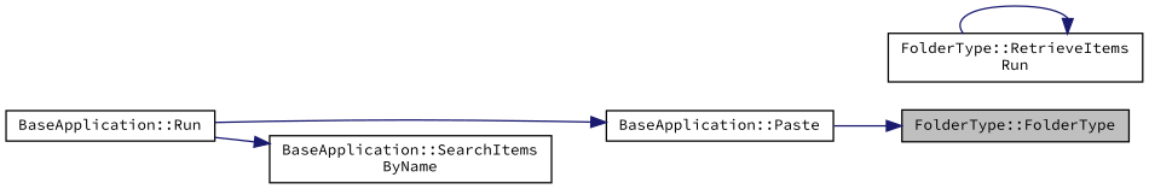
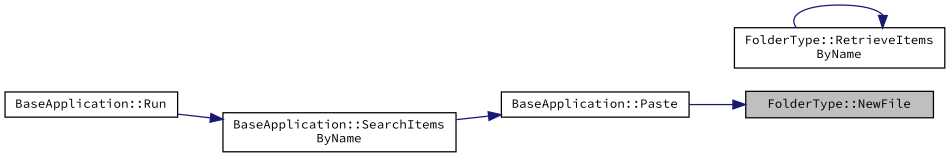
  digraph {
    fontname="Source Code Pro"
    rankdir=RL
    node [color=black fillcolor=white fontname="Source Code Pro" fontsize=10 shape=record style=filled]
    edge [color=midnightblue dir=back fontname="Source Code Pro" fontsize=10 labelfontname=Helvetica labelfontsize=10 style=solid]
-   n1 [fillcolor=grey75 fontcolor=black height=0.2 label="FolderType::FolderType" width=0.4]
+   n1 [fillcolor=grey75 fontcolor=black height=0.2 label="FolderType::NewFile" width=0.4]
    n2 [height=0.2 label="BaseApplication::Paste" width=0.4]
    n3 [height=0.2 label="BaseApplication::Run" width=0.4]
-   n4 [height=0.2 label="FolderType::RetrieveItems\lRun" width=0.4]
+   n4 [height=0.2 label="FolderType::RetrieveItems\lByName" width=0.4]
    n5 [height=0.2 label="BaseApplication::SearchItems\lByName" width=0.4]
    n1 -> n2
-   n2 -> n3
+   n2 -> n5
    n4 -> n4
    n5 -> n3
  }
